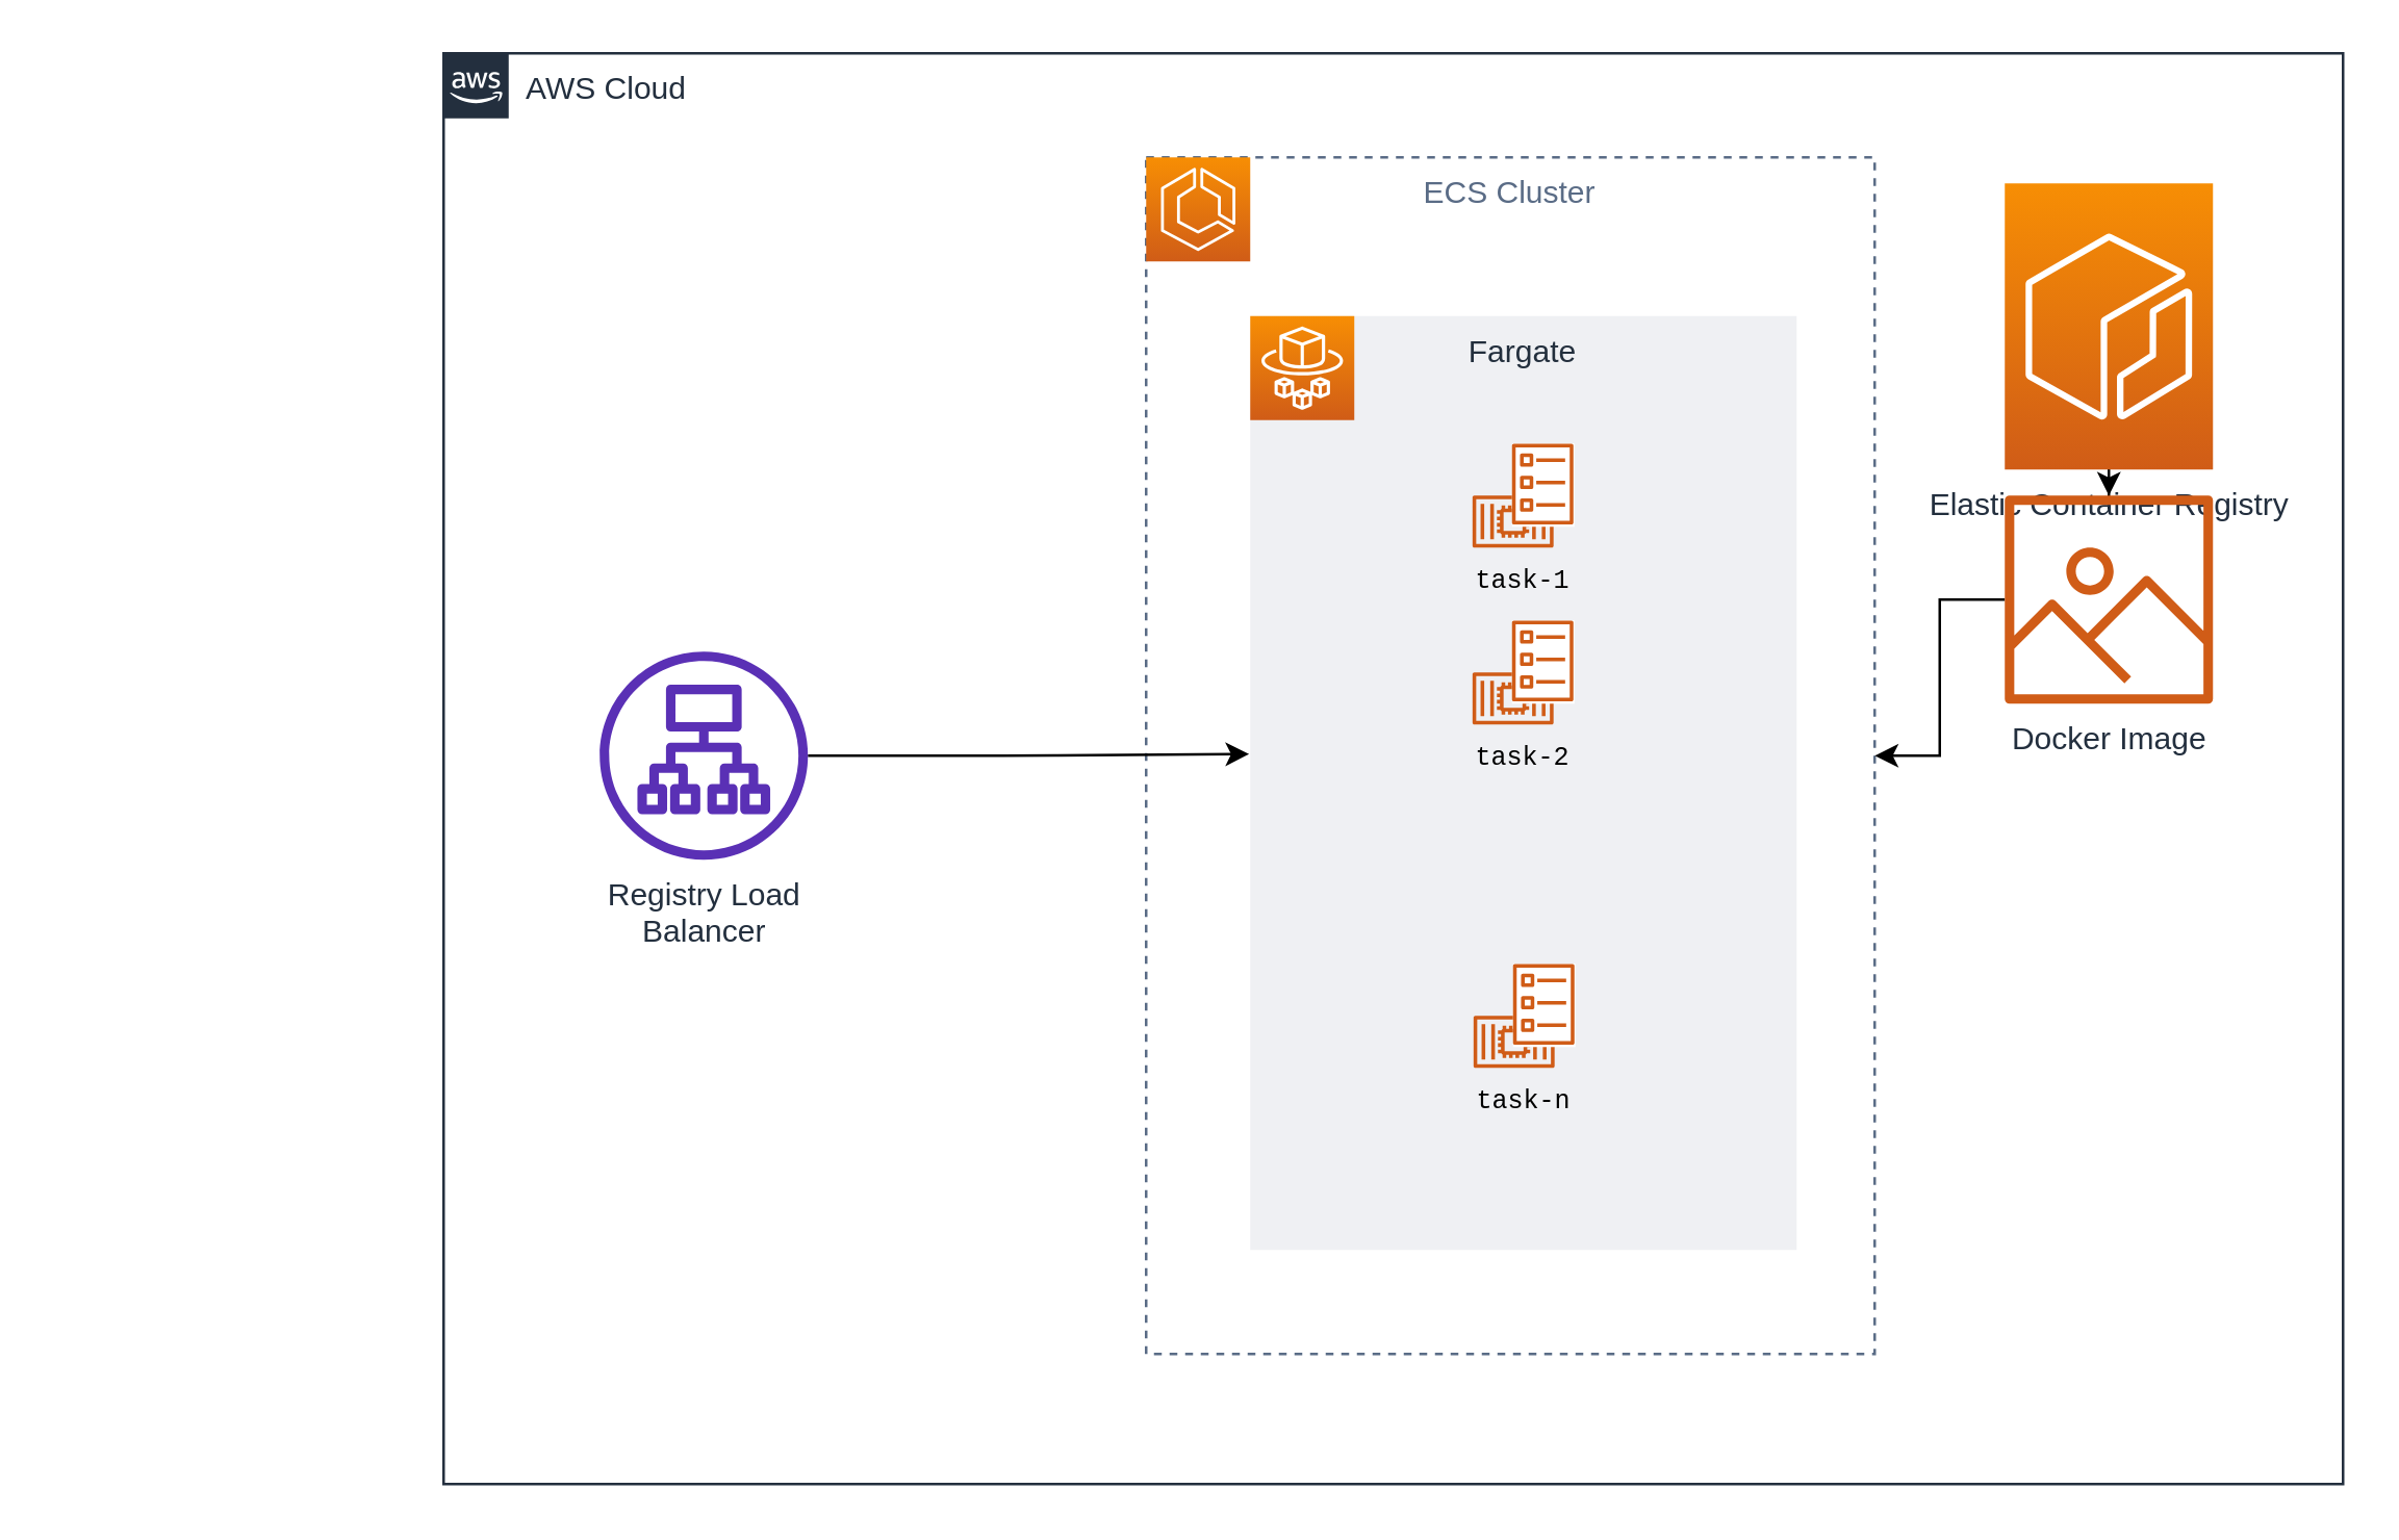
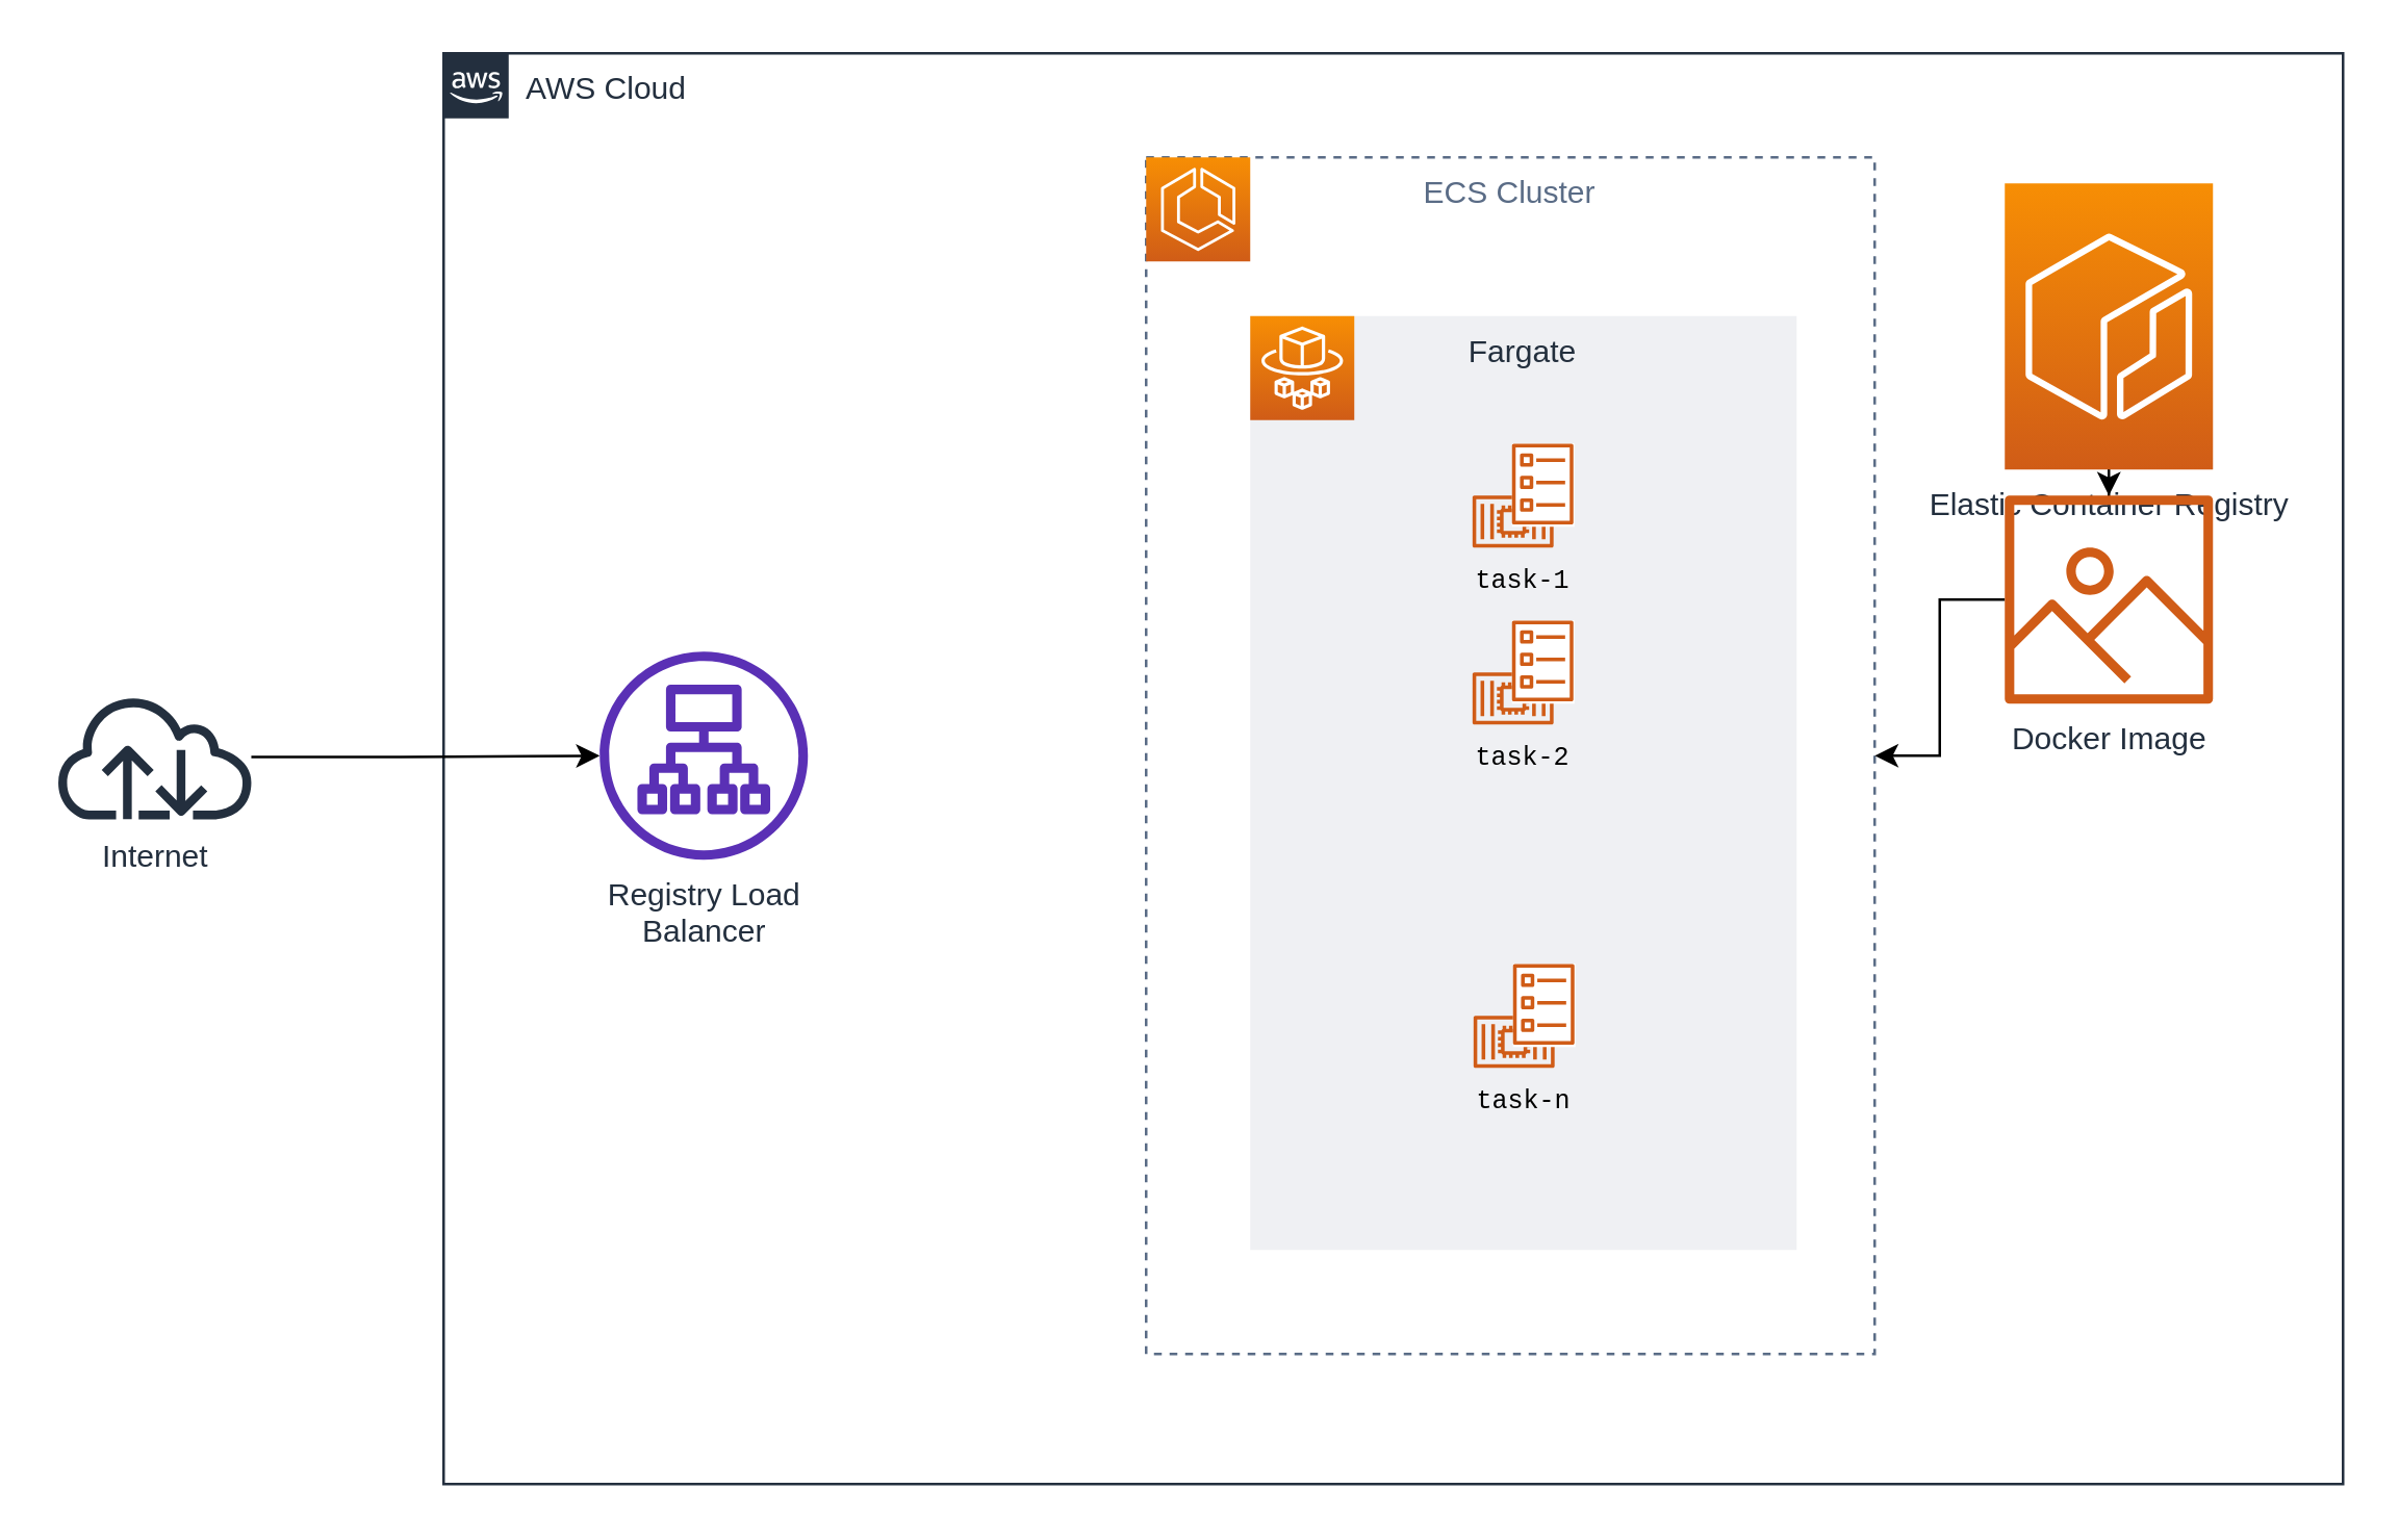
  <mxCell id="0" />
  <mxCell id="1" parent="0" />
  <mxCell id="2" value="AWS Cloud" style="points=[[0,0],[0.25,0],[0.5,0],[0.75,0],[1,0],[1,0.25],[1,0.5],[1,0.75],[1,1],[0.75,1],[0.5,1],[0.25,1],[0,1],[0,0.75],[0,0.5],[0,0.25]];outlineConnect=0;gradientColor=none;html=1;whiteSpace=wrap;fontSize=12;fontStyle=0;shape=mxgraph.aws4.group;grIcon=mxgraph.aws4.group_aws_cloud_alt;strokeColor=#232F3E;fillColor=none;verticalAlign=top;align=left;spacingLeft=30;fontColor=#232F3E;dashed=0;rounded=0;sketch=0;" parent="1" vertex="1"><mxGeometry x="170" y="20" width="730" height="550" as="geometry" /></mxCell>
  <mxCell id="3" value="ECS Cluster" style="fillColor=none;strokeColor=#5A6C86;dashed=1;verticalAlign=top;fontStyle=0;fontColor=#5A6C86;" parent="1" vertex="1"><mxGeometry x="440" y="60" width="280" height="460" as="geometry" /></mxCell>
- <mxCell id="5" style="edgeStyle=orthogonalEdgeStyle;curved=0;rounded=1;sketch=0;orthogonalLoop=1;jettySize=auto;html=1;strokeColor=#000000;entryX=-0.002;entryY=0.469;entryDx=0;entryDy=0;entryPerimeter=0;" parent="1" source="11" target="13" edge="1"><mxGeometry relative="1" as="geometry"><mxPoint x="319" y="290.5" as="sourcePoint" /><mxPoint x="411" y="290.5" as="targetPoint" /></mxGeometry></mxCell>
+ <mxCell id="4" style="edgeStyle=orthogonalEdgeStyle;rounded=1;sketch=0;orthogonalLoop=1;jettySize=auto;html=1;strokeColor=#000000;" parent="1" source="30" target="11" edge="1"><mxGeometry relative="1" as="geometry"><mxPoint x="20.955" y="292" as="sourcePoint" /><mxPoint x="170" y="290.5" as="targetPoint" /></mxGeometry></mxCell>
  <mxCell id="6" style="edgeStyle=orthogonalEdgeStyle;curved=0;rounded=1;sketch=0;orthogonalLoop=1;jettySize=auto;html=1;exitX=0.5;exitY=1;exitDx=0;exitDy=0;exitPerimeter=0;strokeColor=#000000;" parent="1" source="7" target="10" edge="1"><mxGeometry relative="1" as="geometry"><mxPoint x="433.2" y="610.048" as="targetPoint" /></mxGeometry></mxCell>
  <mxCell id="7" value="Elastic Container Registry&lt;br&gt;" style="points=[[0,0,0],[0.25,0,0],[0.5,0,0],[0.75,0,0],[1,0,0],[0,1,0],[0.25,1,0],[0.5,1,0],[0.75,1,0],[1,1,0],[0,0.25,0],[0,0.5,0],[0,0.75,0],[1,0.25,0],[1,0.5,0],[1,0.75,0]];outlineConnect=0;fontColor=#232F3E;gradientColor=#F78E04;gradientDirection=north;fillColor=#D05C17;strokeColor=#ffffff;dashed=0;verticalLabelPosition=bottom;verticalAlign=top;align=center;html=1;fontSize=12;fontStyle=0;aspect=fixed;shape=mxgraph.aws4.resourceIcon;resIcon=mxgraph.aws4.ecr;rounded=0;sketch=0;" parent="1" vertex="1"><mxGeometry x="770" y="70" width="80" height="110" as="geometry" /></mxCell>
  <mxCell id="8" style="edgeStyle=orthogonalEdgeStyle;rounded=0;orthogonalLoop=1;jettySize=auto;html=1;fontFamily=Courier New;fontSize=10;" parent="1" source="10" target="3" edge="1"><mxGeometry relative="1" as="geometry" /></mxCell>
  <mxCell id="9" value=".&lt;br&gt;.&lt;br&gt;." style="text;html=1;strokeColor=none;fillColor=none;align=center;verticalAlign=middle;whiteSpace=wrap;rounded=0;shadow=0;fontFamily=Courier New;fontSize=10;" parent="1" vertex="1"><mxGeometry x="565.8" y="320" width="40" height="20" as="geometry" /></mxCell>
  <mxCell id="10" value="Docker Image" style="outlineConnect=0;fontColor=#232F3E;gradientColor=none;fillColor=#D05C17;strokeColor=none;dashed=0;verticalLabelPosition=bottom;verticalAlign=top;align=center;html=1;fontSize=12;fontStyle=0;aspect=fixed;pointerEvents=1;shape=mxgraph.aws4.container_registry_image;sketch=0;" parent="1" vertex="1"><mxGeometry x="770" y="190" width="80" height="80" as="geometry" /></mxCell>
  <mxCell id="11" value="Registry Load&lt;br&gt;Balancer" style="outlineConnect=0;fontColor=#232F3E;gradientColor=none;fillColor=#5A30B5;strokeColor=none;dashed=0;verticalLabelPosition=bottom;verticalAlign=top;align=center;html=1;fontSize=12;fontStyle=0;aspect=fixed;pointerEvents=1;shape=mxgraph.aws4.application_load_balancer;" parent="1" vertex="1"><mxGeometry x="230" y="250" width="80" height="80" as="geometry" /></mxCell>
  <mxCell id="12" value="" style="points=[[0,0,0],[0.25,0,0],[0.5,0,0],[0.75,0,0],[1,0,0],[0,1,0],[0.25,1,0],[0.5,1,0],[0.75,1,0],[1,1,0],[0,0.25,0],[0,0.5,0],[0,0.75,0],[1,0.25,0],[1,0.5,0],[1,0.75,0]];outlineConnect=0;fontColor=#232F3E;gradientColor=#F78E04;gradientDirection=north;fillColor=#D05C17;strokeColor=#ffffff;dashed=0;verticalLabelPosition=bottom;verticalAlign=top;align=center;html=1;fontSize=12;fontStyle=0;aspect=fixed;shape=mxgraph.aws4.resourceIcon;resIcon=mxgraph.aws4.ecs;" parent="1" vertex="1"><mxGeometry x="440" y="60" width="40" height="40" as="geometry" /></mxCell>
  <mxCell id="13" value="Fargate" style="fillColor=#EFF0F3;strokeColor=none;dashed=0;verticalAlign=top;fontStyle=0;fontColor=#232F3D;" parent="1" vertex="1"><mxGeometry x="480" y="121" width="210" height="359" as="geometry" /></mxCell>
  <mxCell id="14" value="task-1" style="group;labelPosition=center;verticalLabelPosition=bottom;align=center;verticalAlign=top;fontFamily=Courier New;fontSize=10;" parent="1" connectable="0" vertex="1"><mxGeometry x="565.4" y="170" width="39.2" height="40" as="geometry" /></mxCell>
  <mxCell id="15" value="" style="outlineConnect=0;fontColor=#232F3E;gradientColor=none;fillColor=#D05C17;strokeColor=none;dashed=0;verticalLabelPosition=bottom;verticalAlign=top;align=center;html=1;fontSize=12;fontStyle=0;aspect=fixed;pointerEvents=1;shape=mxgraph.aws4.container_2;" parent="14" vertex="1"><mxGeometry y="20" width="31.2" height="20" as="geometry" /></mxCell>
  <mxCell id="16" value="" style="group" parent="14" connectable="0" vertex="1"><mxGeometry x="15.2" width="24.0" height="32" as="geometry" /></mxCell>
  <mxCell id="17" value="" style="rounded=0;whiteSpace=wrap;html=1;shadow=0;fillColor=#ffffff;gradientColor=none;strokeColor=none;" parent="16" vertex="1"><mxGeometry width="24.0" height="32" as="geometry" /></mxCell>
  <mxCell id="18" value="" style="outlineConnect=0;fontColor=#232F3E;fillColor=#D05C17;strokeColor=none;dashed=0;verticalLabelPosition=bottom;verticalAlign=top;align=center;html=1;fontSize=12;fontStyle=0;aspect=fixed;pointerEvents=1;shape=mxgraph.aws4.ecs_task;shadow=0;" parent="16" vertex="1"><mxGeometry width="23.6" height="31.2" as="geometry" /></mxCell>
  <mxCell id="19" value="" style="points=[[0,0,0],[0.25,0,0],[0.5,0,0],[0.75,0,0],[1,0,0],[0,1,0],[0.25,1,0],[0.5,1,0],[0.75,1,0],[1,1,0],[0,0.25,0],[0,0.5,0],[0,0.75,0],[1,0.25,0],[1,0.5,0],[1,0.75,0]];outlineConnect=0;fontColor=#232F3E;gradientColor=#F78E04;gradientDirection=north;fillColor=#D05C17;strokeColor=#ffffff;dashed=0;verticalLabelPosition=bottom;verticalAlign=top;align=center;html=1;fontSize=12;fontStyle=0;aspect=fixed;shape=mxgraph.aws4.resourceIcon;resIcon=mxgraph.aws4.fargate;" parent="1" vertex="1"><mxGeometry x="480" y="121" width="40" height="40" as="geometry" /></mxCell>
  <mxCell id="20" value="task-2" style="group;labelPosition=center;verticalLabelPosition=bottom;align=center;verticalAlign=top;fontFamily=Courier New;fontSize=10;" parent="1" connectable="0" vertex="1"><mxGeometry x="565.4" y="238" width="39.2" height="40" as="geometry" /></mxCell>
  <mxCell id="21" value="" style="outlineConnect=0;fontColor=#232F3E;gradientColor=none;fillColor=#D05C17;strokeColor=none;dashed=0;verticalLabelPosition=bottom;verticalAlign=top;align=center;html=1;fontSize=12;fontStyle=0;aspect=fixed;pointerEvents=1;shape=mxgraph.aws4.container_2;" parent="20" vertex="1"><mxGeometry y="20" width="31.2" height="20" as="geometry" /></mxCell>
  <mxCell id="22" value="" style="group" parent="20" connectable="0" vertex="1"><mxGeometry x="15.2" width="24.0" height="32" as="geometry" /></mxCell>
  <mxCell id="23" value="" style="rounded=0;whiteSpace=wrap;html=1;shadow=0;fillColor=#ffffff;gradientColor=none;strokeColor=none;" parent="22" vertex="1"><mxGeometry width="24.0" height="32" as="geometry" /></mxCell>
  <mxCell id="24" value="" style="outlineConnect=0;fontColor=#232F3E;fillColor=#D05C17;strokeColor=none;dashed=0;verticalLabelPosition=bottom;verticalAlign=top;align=center;html=1;fontSize=12;fontStyle=0;aspect=fixed;pointerEvents=1;shape=mxgraph.aws4.ecs_task;shadow=0;" parent="22" vertex="1"><mxGeometry width="23.6" height="31.2" as="geometry" /></mxCell>
  <mxCell id="25" value="task-n" style="group;labelPosition=center;verticalLabelPosition=bottom;align=center;verticalAlign=top;fontStyle=0;fontFamily=Courier New;fontSize=10;" parent="1" connectable="0" vertex="1"><mxGeometry x="565.8" y="370" width="39.2" height="40" as="geometry" /></mxCell>
  <mxCell id="26" value="" style="outlineConnect=0;fontColor=#232F3E;gradientColor=none;fillColor=#D05C17;strokeColor=none;dashed=0;verticalLabelPosition=bottom;verticalAlign=top;align=center;html=1;fontSize=12;fontStyle=0;aspect=fixed;pointerEvents=1;shape=mxgraph.aws4.container_2;" parent="25" vertex="1"><mxGeometry y="20" width="31.2" height="20" as="geometry" /></mxCell>
  <mxCell id="27" value="" style="group" parent="25" connectable="0" vertex="1"><mxGeometry x="15.2" width="24.0" height="32" as="geometry" /></mxCell>
  <mxCell id="28" value="" style="rounded=0;whiteSpace=wrap;html=1;shadow=0;fillColor=#ffffff;gradientColor=none;strokeColor=none;" parent="27" vertex="1"><mxGeometry width="24.0" height="32" as="geometry" /></mxCell>
  <mxCell id="29" value="" style="outlineConnect=0;fontColor=#232F3E;fillColor=#D05C17;strokeColor=none;dashed=0;verticalLabelPosition=bottom;verticalAlign=top;align=center;html=1;fontSize=12;fontStyle=0;aspect=fixed;pointerEvents=1;shape=mxgraph.aws4.ecs_task;shadow=0;" parent="27" vertex="1"><mxGeometry width="23.6" height="31.2" as="geometry" /></mxCell>
+ <mxCell id="30" value="Internet" style="outlineConnect=0;fontColor=#232F3E;gradientColor=none;fillColor=#232F3E;strokeColor=none;dashed=0;verticalLabelPosition=bottom;verticalAlign=top;align=center;html=1;fontSize=12;fontStyle=0;aspect=fixed;pointerEvents=1;shape=mxgraph.aws4.internet;sketch=0;" parent="1" vertex="1"><mxGeometry x="20" y="266.5" width="78" height="48" as="geometry" /></mxCell>
